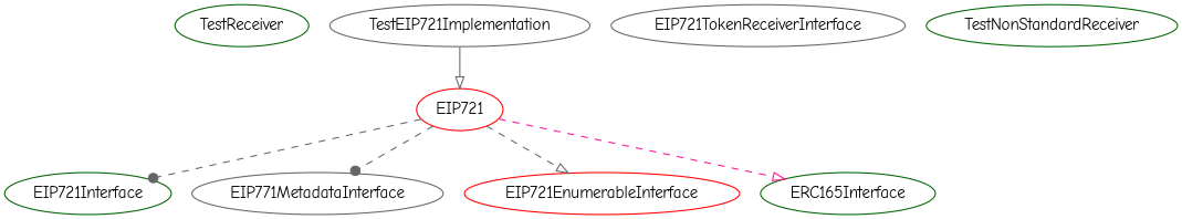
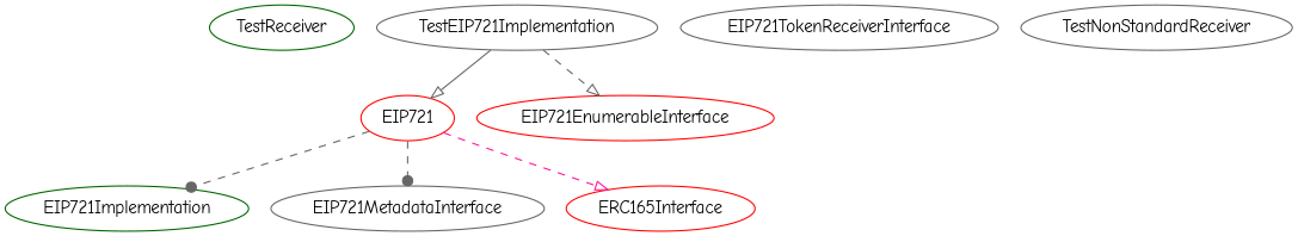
  digraph {
    fontname="Comic Neue"
    node [color=darkgreen fontname="Comic Neue"]
    edge [arrowhead=onormal color=gray40 fontname="Comic Neue" style=dashed]
    TestReceiver
    EIP721 [color=red]
-   EIP721Interface
-   EIP721MetadataInterface [color=gray40 label=EIP771MetadataInterface]
+   EIP721Interface [label=EIP721Implementation]
+   EIP721MetadataInterface [color=gray40]
    EIP721EnumerableInterface [color=red]
-   ERC165Interface
+   ERC165Interface [color=red]
    EIP721TokenReceiverInterface [color=gray40]
-   TestNonStandardReceiver
+   TestNonStandardReceiver [color=gray40]
    TestEIP721Implementation [color=gray40]
    EIP721 -> EIP721Interface [arrowhead=dot]
    EIP721 -> EIP721MetadataInterface [arrowhead=dot]
-   EIP721 -> EIP721EnumerableInterface
+   TestEIP721Implementation -> EIP721EnumerableInterface
    EIP721 -> ERC165Interface [color=deeppink]
    TestEIP721Implementation -> EIP721 [style=solid]
  }
